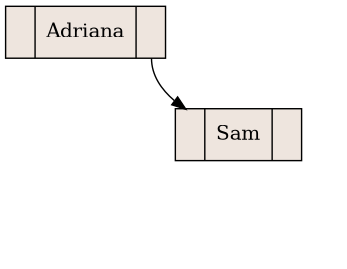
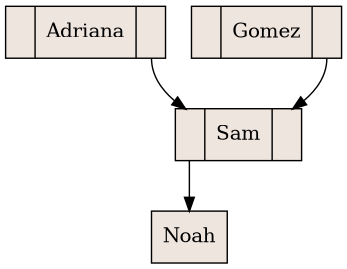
  digraph {
    rankdir=TB
    node [fillcolor=seashell2 shape=record style=filled]
    edge [tailport=C1]
    n1 [label="<C0>|Adriana|<C1>"]
    n2 [label="<C0>|Sam|<C1>"]
+   n3 [label="<C0>|Gomez|<C1>"]
+   n4 [label=Noah]
    n1 -> n2
+   n2 -> n4 [tailport=C0]
+   n3 -> n2
  }
